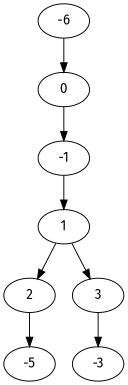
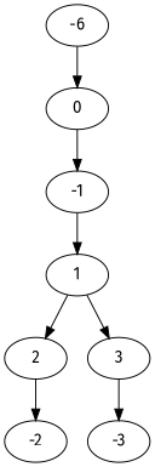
  digraph {
    fontname="Fira Sans"
    node [fontname="Fira Sans"]
    edge [fontname="Fira Sans"]
    n1 [label=-6]
    0
    -1
    1
    2
    3
-   -2 [label=-5]
+   -2
    -3
    n1 -> 0
    0 -> -1
    -1 -> 1
    1 -> 2
    1 -> 3
    2 -> -2
    3 -> -3
  }
